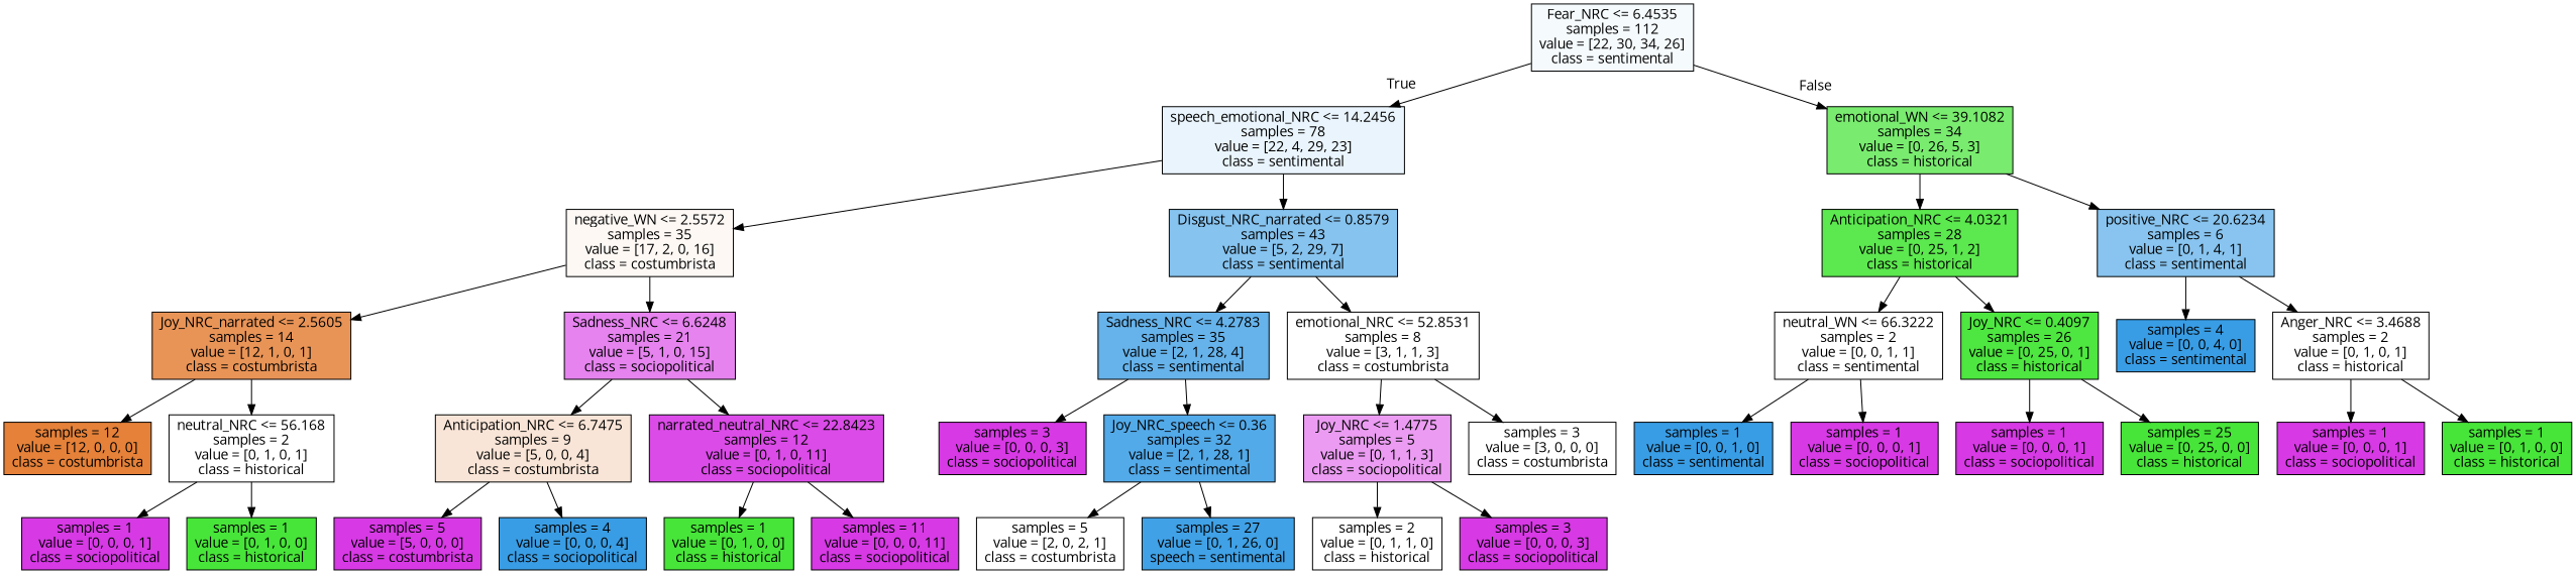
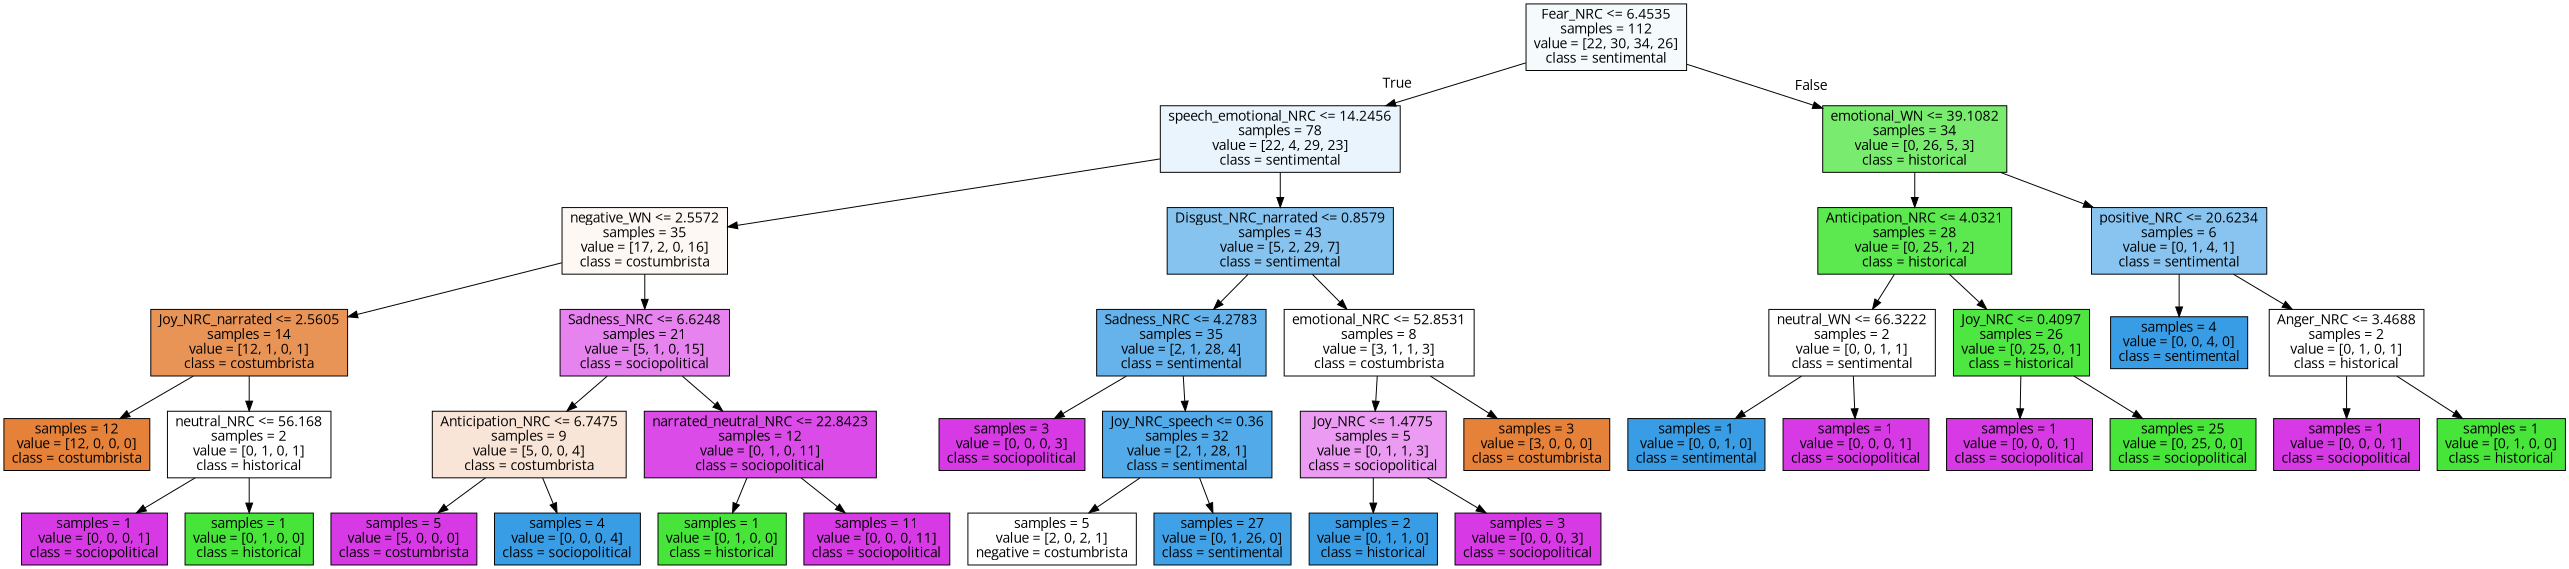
  digraph {
    fontname="Open Sans"
    node [color=black fillcolor="#d739e5ff" fontname="Open Sans" shape=box style=filled]
    edge [fontname="Open Sans"]
    n1 [fillcolor="#399de50c" label="Fear_NRC <= 6.4535\nsamples = 112\nvalue = [22, 30, 34, 26]\nclass = sentimental"]
    n2 [fillcolor="#399de51c" label="speech_emotional_NRC <= 14.2456\nsamples = 78\nvalue = [22, 4, 29, 23]\nclass = sentimental"]
    n3 [fillcolor="#47e539b9" label="emotional_WN <= 39.1082\nsamples = 34\nvalue = [0, 26, 5, 3]\nclass = historical"]
    n4 [fillcolor="#e581390d" label="negative_WN <= 2.5572\nsamples = 35\nvalue = [17, 2, 0, 16]\nclass = costumbrista"]
    n5 [fillcolor="#399de59c" label="Disgust_NRC_narrated <= 0.8579\nsamples = 43\nvalue = [5, 2, 29, 7]\nclass = sentimental"]
    n6 [fillcolor="#47e539e2" label="Anticipation_NRC <= 4.0321\nsamples = 28\nvalue = [0, 25, 1, 2]\nclass = historical"]
    n7 [fillcolor="#399de599" label="positive_NRC <= 20.6234\nsamples = 6\nvalue = [0, 1, 4, 1]\nclass = sentimental"]
    n8 [fillcolor="#e58139d8" label="Joy_NRC_narrated <= 2.5605\nsamples = 14\nvalue = [12, 1, 0, 1]\nclass = costumbrista"]
    n9 [fillcolor="#d739e59f" label="Sadness_NRC <= 6.6248\nsamples = 21\nvalue = [5, 1, 0, 15]\nclass = sociopolitical"]
    n10 [fillcolor="#399de5c5" label="Sadness_NRC <= 4.2783\nsamples = 35\nvalue = [2, 1, 28, 4]\nclass = sentimental"]
    n11 [fillcolor="#e5813900" label="emotional_NRC <= 52.8531\nsamples = 8\nvalue = [3, 1, 1, 3]\nclass = costumbrista"]
    n12 [fillcolor="#e58139ff" label="samples = 12\nvalue = [12, 0, 0, 0]\nclass = costumbrista"]
    n13 [fillcolor="#47e53900" label="neutral_NRC <= 56.168\nsamples = 2\nvalue = [0, 1, 0, 1]\nclass = historical"]
    n14 [fillcolor="#e5813933" label="Anticipation_NRC <= 6.7475\nsamples = 9\nvalue = [5, 0, 0, 4]\nclass = costumbrista"]
    n15 [fillcolor="#d739e5e8" label="narrated_neutral_NRC <= 22.8423\nsamples = 12\nvalue = [0, 1, 0, 11]\nclass = sociopolitical"]
    n16 [label="samples = 1\nvalue = [0, 0, 0, 1]\nclass = sociopolitical"]
    n17 [fillcolor="#47e539ff" label="samples = 1\nvalue = [0, 1, 0, 0]\nclass = historical"]
    n18 [label="samples = 5\nvalue = [5, 0, 0, 0]\nclass = costumbrista"]
    n19 [fillcolor="#399de5ff" label="samples = 4\nvalue = [0, 0, 0, 4]\nclass = sociopolitical"]
    n20 [fillcolor="#47e539ff" label="samples = 1\nvalue = [0, 1, 0, 0]\nclass = historical"]
    n21 [label="samples = 11\nvalue = [0, 0, 0, 11]\nclass = sociopolitical"]
    n22 [label="samples = 3\nvalue = [0, 0, 0, 3]\nclass = sociopolitical"]
    n23 [fillcolor="#399de5dd" label="Joy_NRC_speech <= 0.36\nsamples = 32\nvalue = [2, 1, 28, 1]\nclass = sentimental"]
    n24 [fillcolor="#d739e57f" label="Joy_NRC <= 1.4775\nsamples = 5\nvalue = [0, 1, 1, 3]\nclass = sociopolitical"]
-   n25 [fillcolor="#47e53900" label="samples = 3\nvalue = [3, 0, 0, 0]\nclass = costumbrista"]
-   n26 [fillcolor="#e5813900" label="samples = 5\nvalue = [2, 0, 2, 1]\nclass = costumbrista"]
-   n27 [fillcolor="#399de5f5" label="samples = 27\nvalue = [0, 1, 26, 0]\nspeech = sentimental"]
-   n28 [fillcolor="#47e53900" label="samples = 2\nvalue = [0, 1, 1, 0]\nclass = historical"]
+   n25 [fillcolor="#e58139ff" label="samples = 3\nvalue = [3, 0, 0, 0]\nclass = costumbrista"]
+   n26 [fillcolor="#e5813900" label="samples = 5\nvalue = [2, 0, 2, 1]\nnegative = costumbrista"]
+   n27 [fillcolor="#399de5f5" label="samples = 27\nvalue = [0, 1, 26, 0]\nclass = sentimental"]
+   n28 [fillcolor="#399de5ff" label="samples = 2\nvalue = [0, 1, 1, 0]\nclass = historical"]
    n29 [label="samples = 3\nvalue = [0, 0, 0, 3]\nclass = sociopolitical"]
    n30 [fillcolor="#399de500" label="neutral_WN <= 66.3222\nsamples = 2\nvalue = [0, 0, 1, 1]\nclass = sentimental"]
    n31 [fillcolor="#47e539f5" label="Joy_NRC <= 0.4097\nsamples = 26\nvalue = [0, 25, 0, 1]\nclass = historical"]
    n32 [fillcolor="#399de5ff" label="samples = 4\nvalue = [0, 0, 4, 0]\nclass = sentimental"]
    n33 [fillcolor="#47e53900" label="Anger_NRC <= 3.4688\nsamples = 2\nvalue = [0, 1, 0, 1]\nclass = historical"]
    n34 [fillcolor="#399de5ff" label="samples = 1\nvalue = [0, 0, 1, 0]\nclass = sentimental"]
    n35 [label="samples = 1\nvalue = [0, 0, 0, 1]\nclass = sociopolitical"]
    n36 [label="samples = 1\nvalue = [0, 0, 0, 1]\nclass = sociopolitical"]
-   n37 [fillcolor="#47e539ff" label="samples = 25\nvalue = [0, 25, 0, 0]\nclass = historical"]
+   n37 [fillcolor="#47e539ff" label="samples = 25\nvalue = [0, 25, 0, 0]\nclass = sociopolitical"]
    n38 [label="samples = 1\nvalue = [0, 0, 0, 1]\nclass = sociopolitical"]
    n39 [fillcolor="#47e539ff" label="samples = 1\nvalue = [0, 1, 0, 0]\nclass = historical"]
    n1 -> n2 [headlabel=True labelangle=45 labeldistance=2.5]
    n1 -> n3 [headlabel=False labelangle=-45 labeldistance=2.5]
    n2 -> n4
    n2 -> n5
    n3 -> n6
    n3 -> n7
    n4 -> n8
    n4 -> n9
    n5 -> n10
    n5 -> n11
    n6 -> n30
    n6 -> n31
    n7 -> n32
    n7 -> n33
    n8 -> n12
    n8 -> n13
    n9 -> n14
    n9 -> n15
    n10 -> n22
    n10 -> n23
    n11 -> n24
    n11 -> n25
    n13 -> n16
    n13 -> n17
    n14 -> n18
    n14 -> n19
    n15 -> n20
    n15 -> n21
    n23 -> n26
    n23 -> n27
    n24 -> n28
    n24 -> n29
    n30 -> n34
    n30 -> n35
    n31 -> n36
    n31 -> n37
    n33 -> n38
    n33 -> n39
  }
